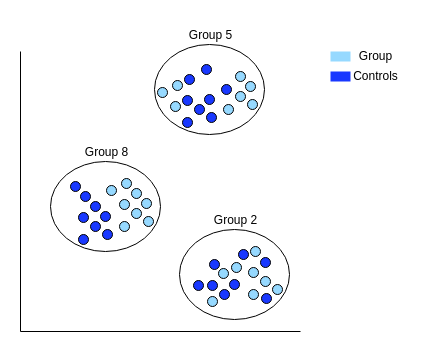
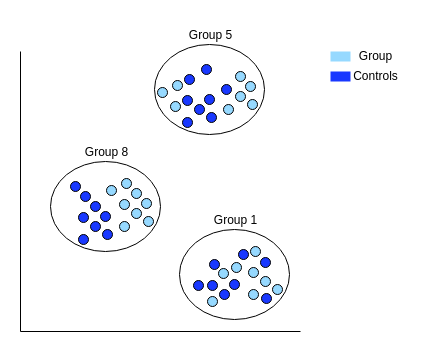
  <mxCell id="0" />
  <mxCell id="1" parent="0" />
  <mxCell id="2" value="" style="ellipse;whiteSpace=wrap;html=1;fillColor=none;" parent="1" vertex="1"><mxGeometry x="50" y="161" width="110" height="90" as="geometry" /></mxCell>
  <mxCell id="3" value="" style="ellipse;whiteSpace=wrap;html=1;aspect=fixed;fillColor=#1938FF;" parent="1" vertex="1"><mxGeometry x="70" y="181" width="10" height="10" as="geometry" /></mxCell>
  <mxCell id="4" value="" style="ellipse;whiteSpace=wrap;html=1;aspect=fixed;fillColor=#1938FF;" parent="1" vertex="1"><mxGeometry x="80" y="191" width="10" height="10" as="geometry" /></mxCell>
  <mxCell id="5" value="" style="ellipse;whiteSpace=wrap;html=1;aspect=fixed;fillColor=#1938FF;" parent="1" vertex="1"><mxGeometry x="90" y="201" width="10" height="10" as="geometry" /></mxCell>
  <mxCell id="6" value="" style="ellipse;whiteSpace=wrap;html=1;aspect=fixed;fillColor=#1938FF;" parent="1" vertex="1"><mxGeometry x="100" y="211" width="10" height="10" as="geometry" /></mxCell>
  <mxCell id="7" value="" style="ellipse;whiteSpace=wrap;html=1;aspect=fixed;fillColor=#1938FF;" parent="1" vertex="1"><mxGeometry x="90" y="221" width="10" height="10" as="geometry" /></mxCell>
  <mxCell id="8" value="" style="ellipse;whiteSpace=wrap;html=1;aspect=fixed;fillColor=#1938FF;" parent="1" vertex="1"><mxGeometry x="78" y="212" width="10" height="10" as="geometry" /></mxCell>
  <mxCell id="9" value="" style="ellipse;whiteSpace=wrap;html=1;aspect=fixed;fillColor=#1938FF;" parent="1" vertex="1"><mxGeometry x="102" y="229" width="10" height="10" as="geometry" /></mxCell>
  <mxCell id="10" value="" style="ellipse;whiteSpace=wrap;html=1;aspect=fixed;fillColor=#1938FF;" parent="1" vertex="1"><mxGeometry x="78" y="234" width="10" height="10" as="geometry" /></mxCell>
  <mxCell id="11" value="" style="endArrow=none;html=1;rounded=0;" parent="1" edge="1"><mxGeometry width="50" height="50" relative="1" as="geometry"><mxPoint x="20" y="331" as="sourcePoint" /><mxPoint x="20" y="51" as="targetPoint" /></mxGeometry></mxCell>
  <mxCell id="12" value="" style="endArrow=none;html=1;rounded=0;" parent="1" edge="1"><mxGeometry width="50" height="50" relative="1" as="geometry"><mxPoint x="20" y="331" as="sourcePoint" /><mxPoint x="300" y="331" as="targetPoint" /></mxGeometry></mxCell>
  <mxCell id="13" value="" style="ellipse;whiteSpace=wrap;html=1;aspect=fixed;fillColor=#96D9FF;" parent="1" vertex="1"><mxGeometry x="106" y="185" width="10" height="10" as="geometry" /></mxCell>
  <mxCell id="14" value="" style="ellipse;whiteSpace=wrap;html=1;aspect=fixed;fillColor=#96D9FF;" parent="1" vertex="1"><mxGeometry x="121" y="178" width="10" height="10" as="geometry" /></mxCell>
  <mxCell id="15" value="" style="ellipse;whiteSpace=wrap;html=1;aspect=fixed;fillColor=#96D9FF;" parent="1" vertex="1"><mxGeometry x="131" y="188" width="10" height="10" as="geometry" /></mxCell>
  <mxCell id="16" value="" style="ellipse;whiteSpace=wrap;html=1;aspect=fixed;fillColor=#96D9FF;" parent="1" vertex="1"><mxGeometry x="141" y="198" width="10" height="10" as="geometry" /></mxCell>
  <mxCell id="17" value="" style="ellipse;whiteSpace=wrap;html=1;aspect=fixed;fillColor=#96D9FF;" parent="1" vertex="1"><mxGeometry x="131" y="208" width="10" height="10" as="geometry" /></mxCell>
  <mxCell id="18" value="" style="ellipse;whiteSpace=wrap;html=1;aspect=fixed;fillColor=#96D9FF;" parent="1" vertex="1"><mxGeometry x="119" y="199" width="10" height="10" as="geometry" /></mxCell>
  <mxCell id="19" value="" style="ellipse;whiteSpace=wrap;html=1;aspect=fixed;fillColor=#96D9FF;" parent="1" vertex="1"><mxGeometry x="143" y="216" width="10" height="10" as="geometry" /></mxCell>
  <mxCell id="20" value="" style="ellipse;whiteSpace=wrap;html=1;aspect=fixed;fillColor=#96D9FF;" parent="1" vertex="1"><mxGeometry x="119" y="221" width="10" height="10" as="geometry" /></mxCell>
  <mxCell id="21" value="Group 8" style="text;html=1;align=center;verticalAlign=middle;resizable=0;points=[];autosize=1;strokeColor=none;fillColor=none;" parent="1" vertex="1"><mxGeometry x="71" y="137" width="70" height="30" as="geometry" /></mxCell>
  <mxCell id="22" value="" style="rounded=0;whiteSpace=wrap;html=1;fillColor=#96D9FF;strokeColor=none;" parent="1" vertex="1"><mxGeometry x="330" y="51" width="20" height="10" as="geometry" /></mxCell>
  <mxCell id="23" value="" style="rounded=0;whiteSpace=wrap;html=1;fillColor=#1938FF;strokeColor=none;" parent="1" vertex="1"><mxGeometry x="330" y="71" width="20" height="10" as="geometry" /></mxCell>
  <mxCell id="24" value="Group" style="text;html=1;align=center;verticalAlign=middle;resizable=0;points=[];autosize=1;strokeColor=none;fillColor=none;" parent="1" vertex="1"><mxGeometry x="345" y="41" width="60" height="30" as="geometry" /></mxCell>
  <mxCell id="25" value="Controls" style="text;html=1;align=center;verticalAlign=middle;resizable=0;points=[];autosize=1;strokeColor=none;fillColor=none;" parent="1" vertex="1"><mxGeometry x="340" y="61" width="70" height="30" as="geometry" /></mxCell>
  <mxCell id="26" value="" style="ellipse;whiteSpace=wrap;html=1;fillColor=none;" parent="1" vertex="1"><mxGeometry x="179" y="229" width="110" height="90" as="geometry" /></mxCell>
  <mxCell id="27" value="" style="ellipse;whiteSpace=wrap;html=1;aspect=fixed;fillColor=#1938FF;" parent="1" vertex="1"><mxGeometry x="193" y="280" width="10" height="10" as="geometry" /></mxCell>
  <mxCell id="28" value="" style="ellipse;whiteSpace=wrap;html=1;aspect=fixed;fillColor=#1938FF;" parent="1" vertex="1"><mxGeometry x="209" y="259" width="10" height="10" as="geometry" /></mxCell>
  <mxCell id="29" value="" style="ellipse;whiteSpace=wrap;html=1;aspect=fixed;fillColor=#1938FF;" parent="1" vertex="1"><mxGeometry x="261" y="293" width="10" height="10" as="geometry" /></mxCell>
  <mxCell id="30" value="" style="ellipse;whiteSpace=wrap;html=1;aspect=fixed;fillColor=#1938FF;" parent="1" vertex="1"><mxGeometry x="229" y="279" width="10" height="10" as="geometry" /></mxCell>
  <mxCell id="31" value="" style="ellipse;whiteSpace=wrap;html=1;aspect=fixed;fillColor=#1938FF;" parent="1" vertex="1"><mxGeometry x="219" y="289" width="10" height="10" as="geometry" /></mxCell>
  <mxCell id="32" value="" style="ellipse;whiteSpace=wrap;html=1;aspect=fixed;fillColor=#1938FF;" parent="1" vertex="1"><mxGeometry x="207" y="280" width="10" height="10" as="geometry" /></mxCell>
  <mxCell id="33" value="" style="ellipse;whiteSpace=wrap;html=1;aspect=fixed;fillColor=#1938FF;" parent="1" vertex="1"><mxGeometry x="238" y="249" width="10" height="10" as="geometry" /></mxCell>
  <mxCell id="34" value="" style="ellipse;whiteSpace=wrap;html=1;aspect=fixed;fillColor=#1938FF;" parent="1" vertex="1"><mxGeometry x="260" y="257" width="10" height="10" as="geometry" /></mxCell>
  <mxCell id="35" value="" style="ellipse;whiteSpace=wrap;html=1;aspect=fixed;fillColor=#96D9FF;" parent="1" vertex="1"><mxGeometry x="218" y="268" width="10" height="10" as="geometry" /></mxCell>
  <mxCell id="36" value="" style="ellipse;whiteSpace=wrap;html=1;aspect=fixed;fillColor=#96D9FF;" parent="1" vertex="1"><mxGeometry x="250" y="246" width="10" height="10" as="geometry" /></mxCell>
  <mxCell id="37" value="" style="ellipse;whiteSpace=wrap;html=1;aspect=fixed;fillColor=#96D9FF;" parent="1" vertex="1"><mxGeometry x="231" y="262" width="10" height="10" as="geometry" /></mxCell>
  <mxCell id="38" value="" style="ellipse;whiteSpace=wrap;html=1;aspect=fixed;fillColor=#96D9FF;" parent="1" vertex="1"><mxGeometry x="207" y="296" width="10" height="10" as="geometry" /></mxCell>
  <mxCell id="39" value="" style="ellipse;whiteSpace=wrap;html=1;aspect=fixed;fillColor=#96D9FF;" parent="1" vertex="1"><mxGeometry x="260" y="276" width="10" height="10" as="geometry" /></mxCell>
  <mxCell id="40" value="" style="ellipse;whiteSpace=wrap;html=1;aspect=fixed;fillColor=#96D9FF;" parent="1" vertex="1"><mxGeometry x="248" y="267" width="10" height="10" as="geometry" /></mxCell>
  <mxCell id="41" value="" style="ellipse;whiteSpace=wrap;html=1;aspect=fixed;fillColor=#96D9FF;" parent="1" vertex="1"><mxGeometry x="272" y="284" width="10" height="10" as="geometry" /></mxCell>
  <mxCell id="42" value="" style="ellipse;whiteSpace=wrap;html=1;aspect=fixed;fillColor=#96D9FF;" parent="1" vertex="1"><mxGeometry x="248" y="289" width="10" height="10" as="geometry" /></mxCell>
- <mxCell id="43" value="Group 2" style="text;html=1;align=center;verticalAlign=middle;resizable=0;points=[];autosize=1;strokeColor=none;fillColor=none;" parent="1" vertex="1"><mxGeometry x="200" y="205" width="70" height="30" as="geometry" /></mxCell>
+ <mxCell id="43" value="Group 1" style="text;html=1;align=center;verticalAlign=middle;resizable=0;points=[];autosize=1;strokeColor=none;fillColor=none;" parent="1" vertex="1"><mxGeometry x="200" y="205" width="70" height="30" as="geometry" /></mxCell>
  <mxCell id="44" value="" style="ellipse;whiteSpace=wrap;html=1;fillColor=none;" parent="1" vertex="1"><mxGeometry x="154" y="44" width="110" height="90" as="geometry" /></mxCell>
  <mxCell id="45" value="" style="ellipse;whiteSpace=wrap;html=1;aspect=fixed;fillColor=#1938FF;" parent="1" vertex="1"><mxGeometry x="201" y="64" width="10" height="10" as="geometry" /></mxCell>
  <mxCell id="46" value="" style="ellipse;whiteSpace=wrap;html=1;aspect=fixed;fillColor=#1938FF;" parent="1" vertex="1"><mxGeometry x="184" y="74" width="10" height="10" as="geometry" /></mxCell>
  <mxCell id="47" value="" style="ellipse;whiteSpace=wrap;html=1;aspect=fixed;fillColor=#1938FF;" parent="1" vertex="1"><mxGeometry x="221" y="84" width="10" height="10" as="geometry" /></mxCell>
  <mxCell id="48" value="" style="ellipse;whiteSpace=wrap;html=1;aspect=fixed;fillColor=#1938FF;" parent="1" vertex="1"><mxGeometry x="204" y="94" width="10" height="10" as="geometry" /></mxCell>
  <mxCell id="49" value="" style="ellipse;whiteSpace=wrap;html=1;aspect=fixed;fillColor=#1938FF;" parent="1" vertex="1"><mxGeometry x="194" y="104" width="10" height="10" as="geometry" /></mxCell>
  <mxCell id="50" value="" style="ellipse;whiteSpace=wrap;html=1;aspect=fixed;fillColor=#1938FF;" parent="1" vertex="1"><mxGeometry x="182" y="95" width="10" height="10" as="geometry" /></mxCell>
  <mxCell id="51" value="" style="ellipse;whiteSpace=wrap;html=1;aspect=fixed;fillColor=#1938FF;" parent="1" vertex="1"><mxGeometry x="206" y="112" width="10" height="10" as="geometry" /></mxCell>
  <mxCell id="52" value="" style="ellipse;whiteSpace=wrap;html=1;aspect=fixed;fillColor=#1938FF;" parent="1" vertex="1"><mxGeometry x="182" y="117" width="10" height="10" as="geometry" /></mxCell>
  <mxCell id="53" value="" style="ellipse;whiteSpace=wrap;html=1;aspect=fixed;fillColor=#96D9FF;" parent="1" vertex="1"><mxGeometry x="157" y="87" width="10" height="10" as="geometry" /></mxCell>
  <mxCell id="54" value="" style="ellipse;whiteSpace=wrap;html=1;aspect=fixed;fillColor=#96D9FF;" parent="1" vertex="1"><mxGeometry x="172" y="80" width="10" height="10" as="geometry" /></mxCell>
  <mxCell id="55" value="" style="ellipse;whiteSpace=wrap;html=1;aspect=fixed;fillColor=#96D9FF;" parent="1" vertex="1"><mxGeometry x="235" y="71" width="10" height="10" as="geometry" /></mxCell>
  <mxCell id="56" value="" style="ellipse;whiteSpace=wrap;html=1;aspect=fixed;fillColor=#96D9FF;" parent="1" vertex="1"><mxGeometry x="245" y="81" width="10" height="10" as="geometry" /></mxCell>
  <mxCell id="57" value="" style="ellipse;whiteSpace=wrap;html=1;aspect=fixed;fillColor=#96D9FF;" parent="1" vertex="1"><mxGeometry x="235" y="91" width="10" height="10" as="geometry" /></mxCell>
  <mxCell id="58" value="" style="ellipse;whiteSpace=wrap;html=1;aspect=fixed;fillColor=#96D9FF;" parent="1" vertex="1"><mxGeometry x="170" y="101" width="10" height="10" as="geometry" /></mxCell>
  <mxCell id="59" value="" style="ellipse;whiteSpace=wrap;html=1;aspect=fixed;fillColor=#96D9FF;" parent="1" vertex="1"><mxGeometry x="247" y="99" width="10" height="10" as="geometry" /></mxCell>
  <mxCell id="60" value="" style="ellipse;whiteSpace=wrap;html=1;aspect=fixed;fillColor=#96D9FF;" parent="1" vertex="1"><mxGeometry x="223" y="104" width="10" height="10" as="geometry" /></mxCell>
  <mxCell id="61" value="Group 5" style="text;html=1;align=center;verticalAlign=middle;resizable=0;points=[];autosize=1;strokeColor=none;fillColor=none;" parent="1" vertex="1"><mxGeometry x="175" y="20" width="70" height="30" as="geometry" /></mxCell>
